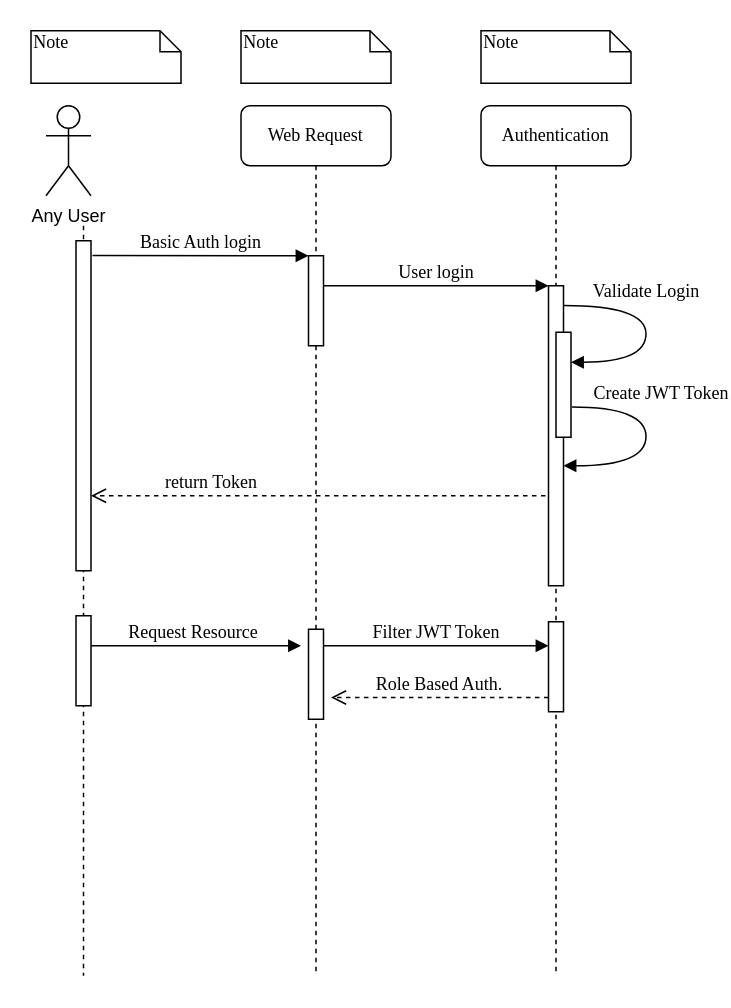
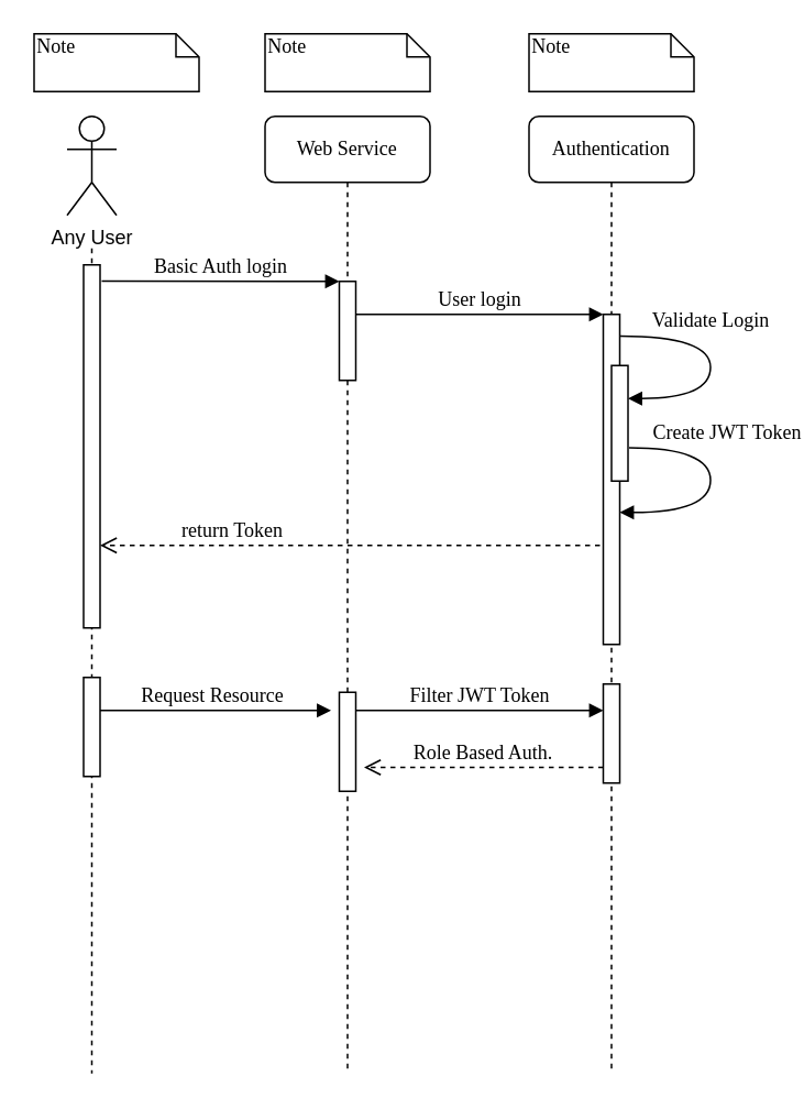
  <mxCell id="0" />
  <mxCell id="1" parent="0" />
- <mxCell id="2" value="Web Request" style="shape=umlLifeline;perimeter=lifelinePerimeter;whiteSpace=wrap;html=1;container=1;collapsible=0;recursiveResize=0;outlineConnect=0;rounded=1;shadow=0;comic=0;labelBackgroundColor=none;strokeWidth=1;fontFamily=Verdana;fontSize=12;align=center;" parent="1" vertex="1"><mxGeometry x="160" y="70" width="100" height="580" as="geometry" /></mxCell>
+ <mxCell id="2" value="Web Service" style="shape=umlLifeline;perimeter=lifelinePerimeter;whiteSpace=wrap;html=1;container=1;collapsible=0;recursiveResize=0;outlineConnect=0;rounded=1;shadow=0;comic=0;labelBackgroundColor=none;strokeWidth=1;fontFamily=Verdana;fontSize=12;align=center;" parent="1" vertex="1"><mxGeometry x="160" y="70" width="100" height="580" as="geometry" /></mxCell>
  <mxCell id="3" value="" style="html=1;points=[];perimeter=orthogonalPerimeter;rounded=0;shadow=0;comic=0;labelBackgroundColor=none;strokeWidth=1;fontFamily=Verdana;fontSize=12;align=center;" parent="2" vertex="1"><mxGeometry x="45" y="100" width="10" height="60" as="geometry" /></mxCell>
  <mxCell id="4" value="Authentication" style="shape=umlLifeline;perimeter=lifelinePerimeter;whiteSpace=wrap;html=1;container=1;collapsible=0;recursiveResize=0;outlineConnect=0;rounded=1;shadow=0;comic=0;labelBackgroundColor=none;strokeWidth=1;fontFamily=Verdana;fontSize=12;align=center;" parent="1" vertex="1"><mxGeometry x="320" y="70" width="100" height="580" as="geometry" /></mxCell>
  <mxCell id="5" value="" style="html=1;points=[];perimeter=orthogonalPerimeter;rounded=0;shadow=0;comic=0;labelBackgroundColor=none;strokeWidth=1;fontFamily=Verdana;fontSize=12;align=center;" parent="4" vertex="1"><mxGeometry x="45" y="120" width="10" height="200" as="geometry" /></mxCell>
  <mxCell id="6" value="Request Resource" style="html=1;verticalAlign=bottom;endArrow=block;labelBackgroundColor=none;fontFamily=Verdana;fontSize=12;" parent="1" edge="1"><mxGeometry relative="1" as="geometry"><mxPoint x="55" y="430" as="sourcePoint" /><mxPoint x="200" y="430" as="targetPoint" /></mxGeometry></mxCell>
  <mxCell id="7" value="Basic Auth login" style="html=1;verticalAlign=bottom;endArrow=block;entryX=0;entryY=0;labelBackgroundColor=none;fontFamily=Verdana;fontSize=12;edgeStyle=elbowEdgeStyle;elbow=vertical;exitX=1.1;exitY=0.045;exitDx=0;exitDy=0;exitPerimeter=0;" parent="1" source="14" target="3" edge="1"><mxGeometry relative="1" as="geometry"><mxPoint x="75" y="170" as="sourcePoint" /></mxGeometry></mxCell>
  <mxCell id="8" value="User login" style="html=1;verticalAlign=bottom;endArrow=block;entryX=0;entryY=0;labelBackgroundColor=none;fontFamily=Verdana;fontSize=12;edgeStyle=elbowEdgeStyle;elbow=vertical;" parent="1" source="3" target="5" edge="1"><mxGeometry relative="1" as="geometry"><mxPoint x="290" y="190" as="sourcePoint" /></mxGeometry></mxCell>
  <mxCell id="9" value="Note" style="shape=note;whiteSpace=wrap;html=1;size=14;verticalAlign=top;align=left;spacingTop=-6;rounded=0;shadow=0;comic=0;labelBackgroundColor=none;strokeWidth=1;fontFamily=Verdana;fontSize=12" parent="1" vertex="1"><mxGeometry x="20" y="20" width="100" height="35" as="geometry" /></mxCell>
  <mxCell id="10" value="Note" style="shape=note;whiteSpace=wrap;html=1;size=14;verticalAlign=top;align=left;spacingTop=-6;rounded=0;shadow=0;comic=0;labelBackgroundColor=none;strokeWidth=1;fontFamily=Verdana;fontSize=12" parent="1" vertex="1"><mxGeometry x="160" y="20" width="100" height="35" as="geometry" /></mxCell>
  <mxCell id="11" value="Note" style="shape=note;whiteSpace=wrap;html=1;size=14;verticalAlign=top;align=left;spacingTop=-6;rounded=0;shadow=0;comic=0;labelBackgroundColor=none;strokeWidth=1;fontFamily=Verdana;fontSize=12" parent="1" vertex="1"><mxGeometry x="320" y="20" width="100" height="35" as="geometry" /></mxCell>
  <mxCell id="12" style="edgeStyle=orthogonalEdgeStyle;rounded=0;orthogonalLoop=1;jettySize=auto;html=1;endArrow=none;endFill=0;dashed=1;" edge="1" parent="1"><mxGeometry relative="1" as="geometry"><mxPoint x="55" y="650" as="targetPoint" /><mxPoint x="55" y="150" as="sourcePoint" /></mxGeometry></mxCell>
- <mxCell id="13" value="Any User" style="shape=umlActor;verticalLabelPosition=bottom;verticalAlign=top;html=1;outlineConnect=0;" vertex="1" parent="1"><mxGeometry x="30" y="70" width="30" height="60" as="geometry" /></mxCell>
+ <mxCell id="13" value="Any User" style="shape=umlActor;verticalLabelPosition=bottom;verticalAlign=top;html=1;outlineConnect=0;" vertex="1" parent="1"><mxGeometry x="40" y="70" width="30" height="60" as="geometry" /></mxCell>
  <mxCell id="14" value="" style="html=1;points=[];perimeter=orthogonalPerimeter;rounded=0;shadow=0;comic=0;labelBackgroundColor=none;strokeWidth=1;fontFamily=Verdana;fontSize=12;align=center;" vertex="1" parent="1"><mxGeometry x="50" y="160" width="10" height="220" as="geometry" /></mxCell>
  <mxCell id="15" value="" style="html=1;points=[];perimeter=orthogonalPerimeter;rounded=0;shadow=0;comic=0;labelBackgroundColor=none;strokeWidth=1;fontFamily=Verdana;fontSize=12;align=center;" vertex="1" parent="1"><mxGeometry x="370" y="221" width="10" height="70" as="geometry" /></mxCell>
  <mxCell id="16" value="Validate Login" style="html=1;verticalAlign=bottom;endArrow=block;labelBackgroundColor=none;fontFamily=Verdana;fontSize=12;elbow=vertical;edgeStyle=orthogonalEdgeStyle;curved=1;entryX=1;entryY=0.286;entryPerimeter=0;exitX=1.038;exitY=0.345;exitPerimeter=0;" edge="1" parent="1" target="15"><mxGeometry x="-0.234" relative="1" as="geometry"><mxPoint x="375.38" y="203.1" as="sourcePoint" /><mxPoint x="375" y="151" as="targetPoint" /><Array as="points"><mxPoint x="430" y="203" /><mxPoint x="430" y="241" /></Array><mxPoint as="offset" /></mxGeometry></mxCell>
  <mxCell id="17" value="Create JWT Token" style="html=1;verticalAlign=bottom;endArrow=block;labelBackgroundColor=none;fontFamily=Verdana;fontSize=12;elbow=vertical;edgeStyle=orthogonalEdgeStyle;curved=1;exitX=1.066;exitY=0.713;exitPerimeter=0;" edge="1" parent="1" source="15"><mxGeometry x="-0.312" y="10" relative="1" as="geometry"><mxPoint x="390.333" y="271" as="sourcePoint" /><mxPoint x="375" y="310" as="targetPoint" /><Array as="points"><mxPoint x="430" y="271" /><mxPoint x="430" y="310" /></Array><mxPoint as="offset" /></mxGeometry></mxCell>
  <mxCell id="18" value="return Token" style="html=1;verticalAlign=bottom;endArrow=open;dashed=1;endSize=8;labelBackgroundColor=none;fontFamily=Verdana;fontSize=12;edgeStyle=elbowEdgeStyle;elbow=vertical;entryX=1;entryY=0.773;entryDx=0;entryDy=0;entryPerimeter=0;" edge="1" parent="1" target="14"><mxGeometry x="0.472" relative="1" as="geometry"><mxPoint x="233" y="330" as="targetPoint" /><Array as="points"><mxPoint x="308" y="330" /><mxPoint x="338" y="330" /></Array><mxPoint x="363" y="330" as="sourcePoint" /><mxPoint as="offset" /></mxGeometry></mxCell>
  <mxCell id="19" value="" style="html=1;points=[];perimeter=orthogonalPerimeter;rounded=0;shadow=0;comic=0;labelBackgroundColor=none;strokeWidth=1;fontFamily=Verdana;fontSize=12;align=center;" vertex="1" parent="1"><mxGeometry x="50" y="410" width="10" height="60" as="geometry" /></mxCell>
  <mxCell id="20" value="" style="html=1;points=[];perimeter=orthogonalPerimeter;rounded=0;shadow=0;comic=0;labelBackgroundColor=none;strokeWidth=1;fontFamily=Verdana;fontSize=12;align=center;" vertex="1" parent="1"><mxGeometry x="205" y="419" width="10" height="60" as="geometry" /></mxCell>
  <mxCell id="21" value="" style="html=1;points=[];perimeter=orthogonalPerimeter;rounded=0;shadow=0;comic=0;labelBackgroundColor=none;strokeWidth=1;fontFamily=Verdana;fontSize=12;align=center;" vertex="1" parent="1"><mxGeometry x="365" y="414" width="10" height="60" as="geometry" /></mxCell>
  <mxCell id="22" value="Filter JWT Token" style="html=1;verticalAlign=bottom;endArrow=block;entryX=0;entryY=0;labelBackgroundColor=none;fontFamily=Verdana;fontSize=12;edgeStyle=elbowEdgeStyle;elbow=vertical;" edge="1" parent="1"><mxGeometry relative="1" as="geometry"><mxPoint x="215" y="430" as="sourcePoint" /><mxPoint x="365" y="430" as="targetPoint" /></mxGeometry></mxCell>
  <mxCell id="23" value="Role Based Auth." style="html=1;verticalAlign=bottom;endArrow=open;dashed=1;endSize=8;labelBackgroundColor=none;fontFamily=Verdana;fontSize=12;edgeStyle=elbowEdgeStyle;elbow=vertical;" edge="1" parent="1"><mxGeometry relative="1" as="geometry"><mxPoint x="220" y="465" as="targetPoint" /><Array as="points"><mxPoint x="310" y="464.5" /><mxPoint x="340" y="464.5" /></Array><mxPoint x="365" y="464.5" as="sourcePoint" /></mxGeometry></mxCell>
